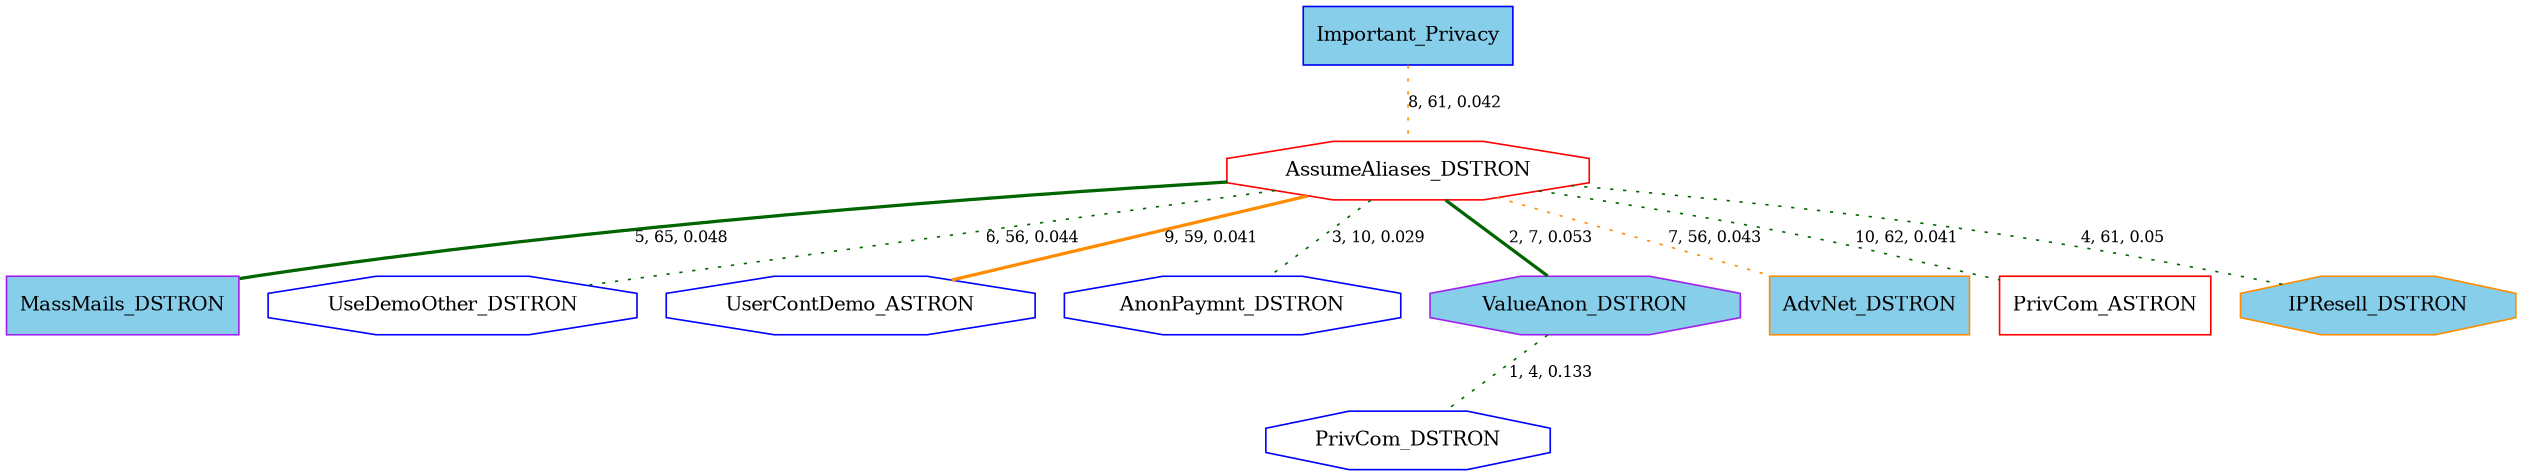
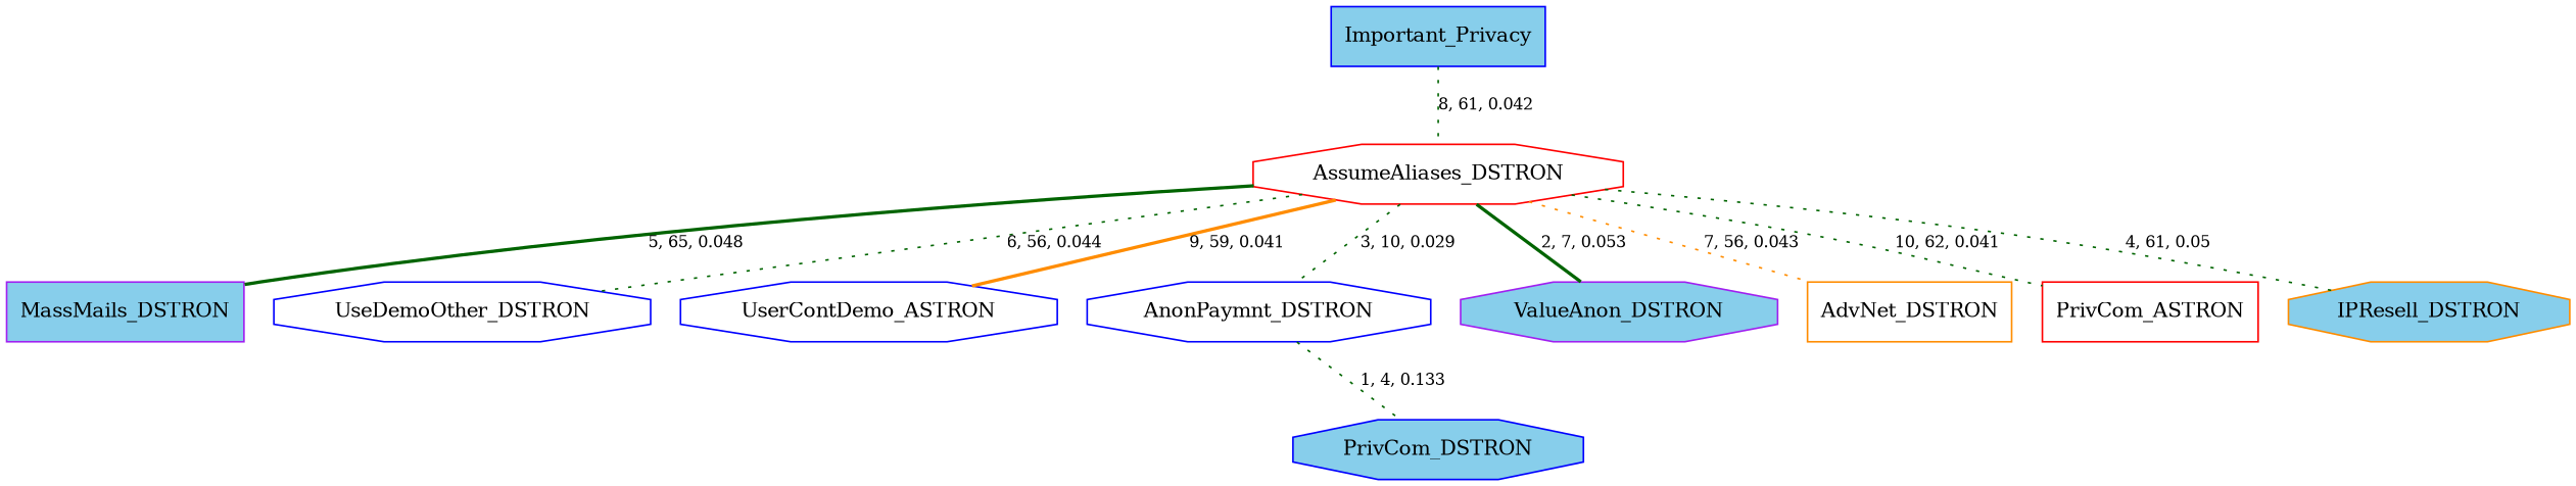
  graph {
    node [color=blue fillcolor=white fontsize=12 shape=octagon style=filled]
    edge [color=darkgreen fontsize=10 style=dotted]
    n1 [color=purple fillcolor=skyblue label=MassMails_DSTRON shape=box]
    n2 [color=red label=AssumeAliases_DSTRON]
    n3 [label=UseDemoOther_DSTRON]
    n4 [label=UserContDemo_ASTRON]
    n5 [label=AnonPaymnt_DSTRON]
    n6 [color=purple fillcolor=skyblue label=ValueAnon_DSTRON]
-   n7 [color=darkorange fillcolor=skyblue label=AdvNet_DSTRON shape=box]
+   n7 [color=darkorange label=AdvNet_DSTRON shape=box]
    n8 [color=red label=PrivCom_ASTRON shape=box]
    n9 [color=darkorange fillcolor=skyblue label=IPResell_DSTRON]
-   n10 [label=PrivCom_DSTRON]
+   n10 [fillcolor=skyblue label=PrivCom_DSTRON]
    n11 [fillcolor=skyblue label=Important_Privacy shape=box]
    n2 -- n1 [label="5, 65, 0.048" style=bold]
    n2 -- n3 [label="6, 56, 0.044"]
    n2 -- n4 [color=darkorange label="9, 59, 0.041" style=bold]
    n2 -- n5 [label="3, 10, 0.029"]
    n2 -- n6 [label="2, 7, 0.053" style=bold]
    n2 -- n7 [color=darkorange label="7, 56, 0.043"]
    n2 -- n8 [label="10, 62, 0.041"]
    n2 -- n9 [label="4, 61, 0.05"]
-   n6 -- n10 [label="1, 4, 0.133"]
-   n11 -- n2 [color=darkorange label="8, 61, 0.042"]
+   n5 -- n10 [label="1, 4, 0.133"]
+   n11 -- n2 [label="8, 61, 0.042"]
  }
